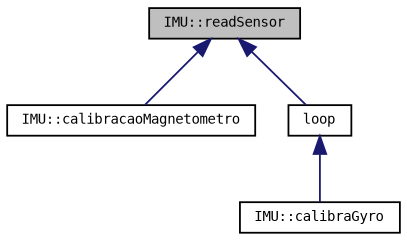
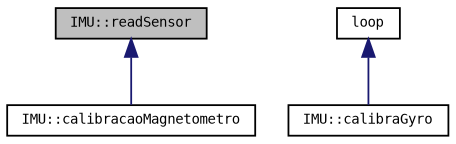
  digraph {
    rankdir=TB
    node [color=black fontname=DejaVuSansMono fontsize=8 shape=record]
    edge [color=midnightblue dir=back fontname=DejaVuSansMono fontsize=8 labelfontname=DejaVuSansMono labelfontsize=8 style=solid]
    n1 [fillcolor=grey75 fontcolor=black height=0.2 label="IMU::readSensor" style=filled width=0.4]
    n2 [height=0.2 label="IMU::calibracaoMagnetometro" width=0.4]
    n3 [height=0.2 label=loop width=0.4]
    n4 [height=0.2 label="IMU::calibraGyro" width=0.4]
    n1 -> n2
-   n1 -> n3
    n3 -> n4
  }
